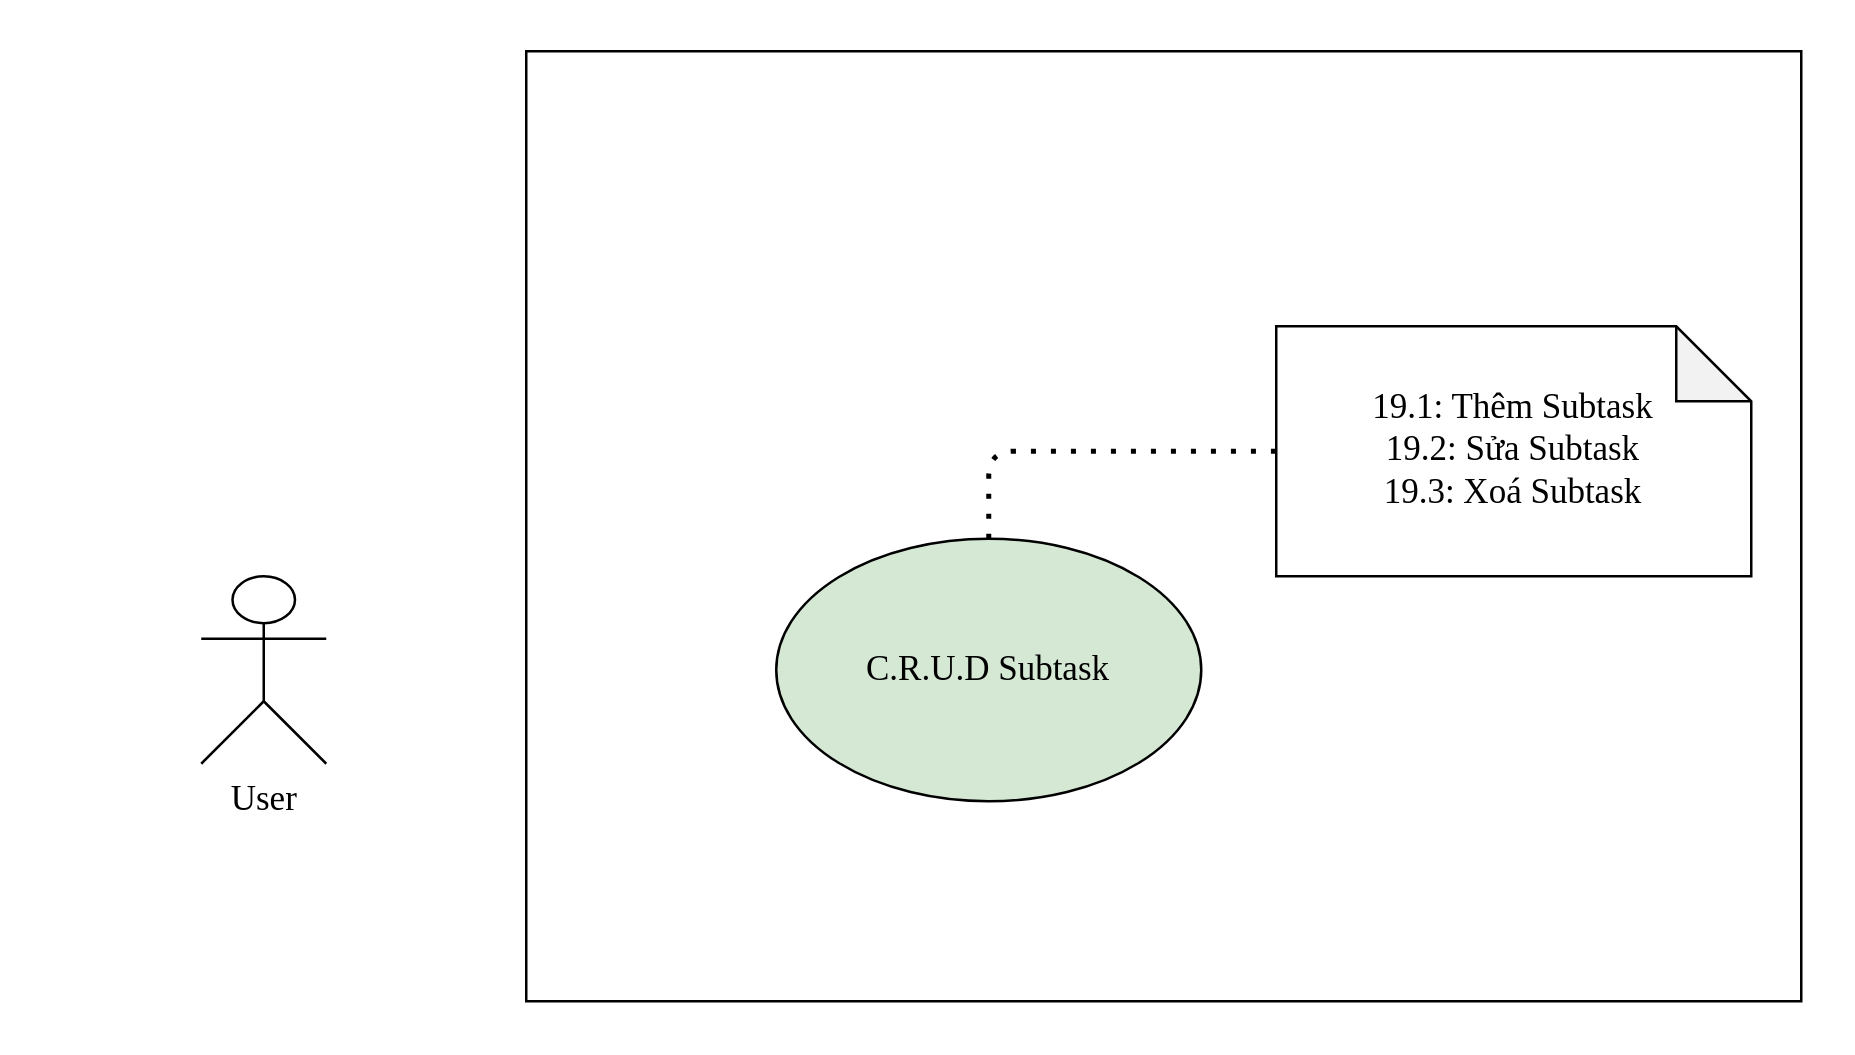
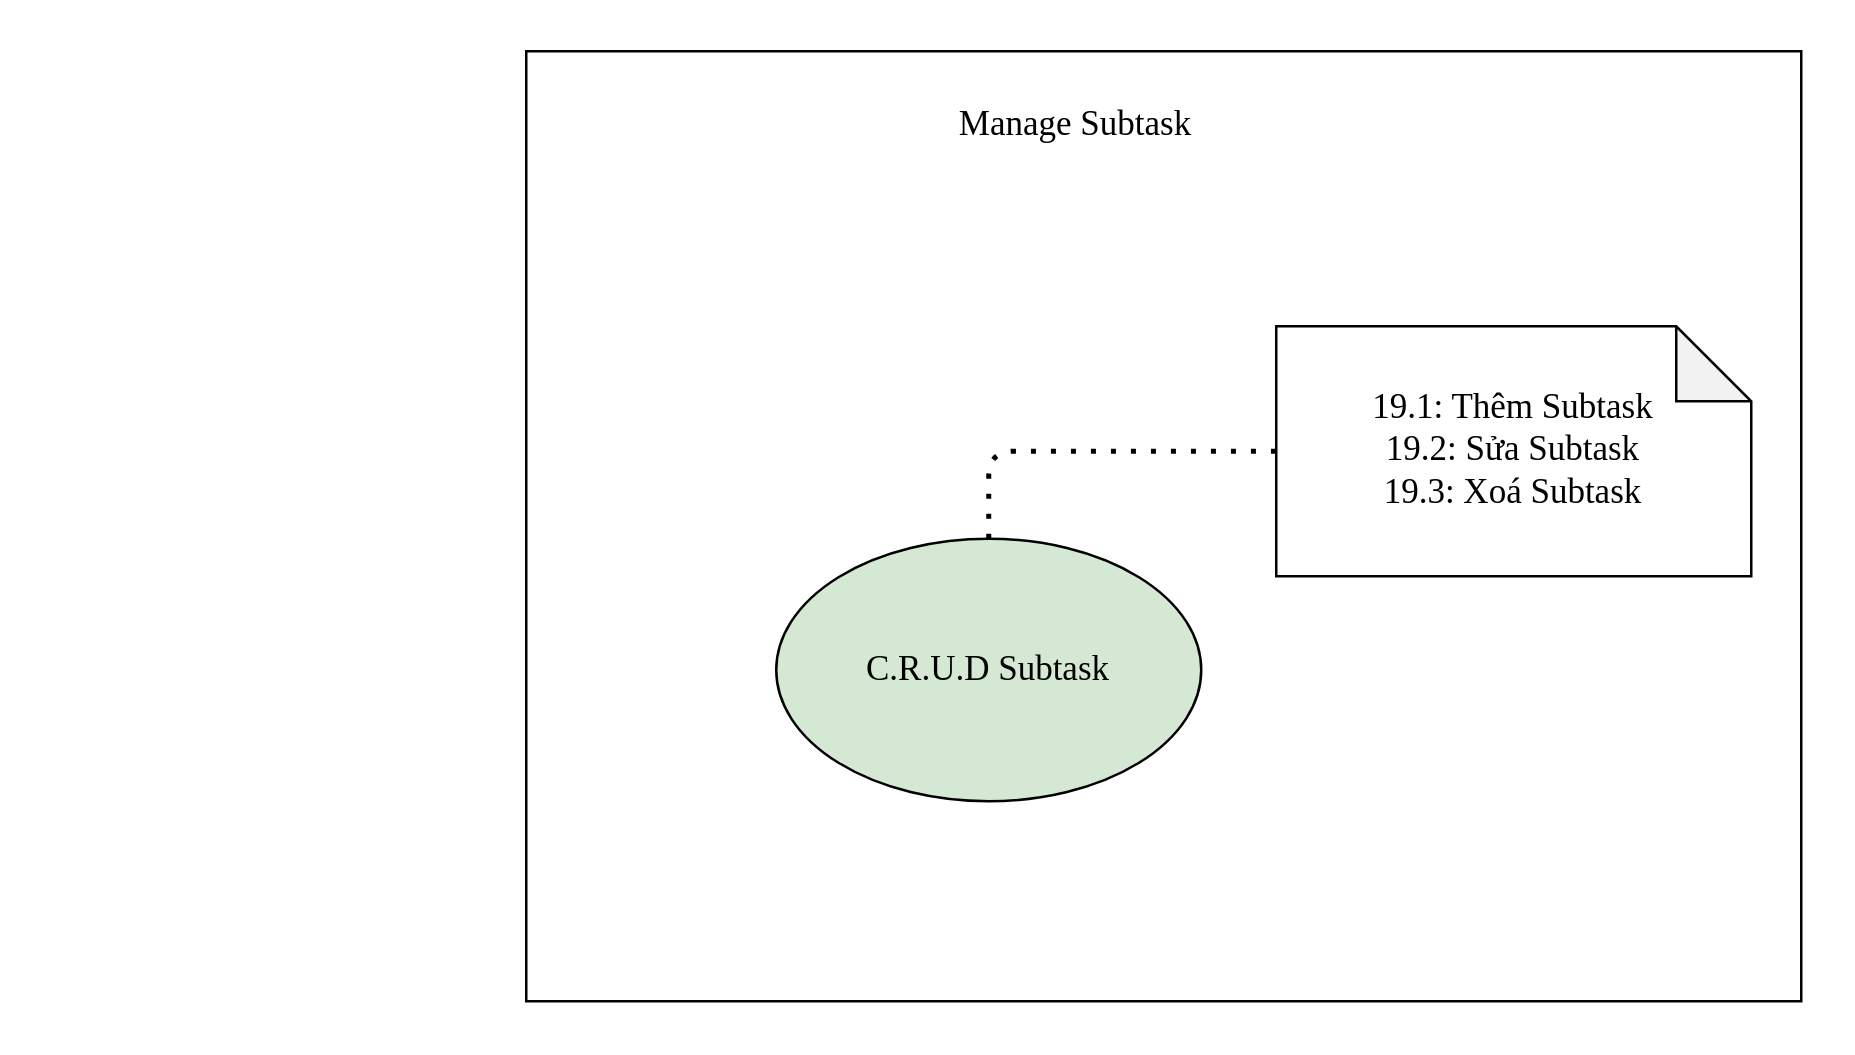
  <mxCell id="0" />
  <mxCell id="1" parent="0" />
  <mxCell id="2" value="" style="group" parent="1" vertex="1" connectable="0"><mxGeometry x="20" y="20" width="700" height="380" as="geometry" /></mxCell>
  <mxCell id="3" value="" style="rounded=0;whiteSpace=wrap;html=1;fillColor=none;fontFamily=Verdana;fontSize=14;" parent="2" vertex="1"><mxGeometry x="190" width="510" height="380" as="geometry" /></mxCell>
  <mxCell id="4" value="" style="group;fontFamily=Verdana;fontSize=14;" parent="2" vertex="1" connectable="0"><mxGeometry y="110" width="680" height="190" as="geometry" /></mxCell>
- <mxCell id="5" value="User" style="shape=umlActor;verticalLabelPosition=bottom;verticalAlign=top;html=1;outlineConnect=0;fontFamily=Verdana;fontSize=14;" parent="4" vertex="1"><mxGeometry x="60" y="100" width="50" height="75" as="geometry" /></mxCell>
  <mxCell id="6" value="C.R.U.D Subtask" style="ellipse;whiteSpace=wrap;html=1;fontFamily=Verdana;fontSize=14;fillColor=#d5e8d4;" parent="4" vertex="1"><mxGeometry x="290" y="85" width="170" height="105" as="geometry" /></mxCell>
  <mxCell id="7" value="19.1: Thêm Subtask&lt;br&gt;19.2: Sửa Subtask&lt;br&gt;19.3: Xoá Subtask" style="shape=note;whiteSpace=wrap;html=1;backgroundOutline=1;darkOpacity=0.05;fontFamily=Verdana;fontSize=14;" parent="4" vertex="1"><mxGeometry x="490" width="190" height="100" as="geometry" /></mxCell>
  <mxCell id="8" value="" style="endArrow=none;dashed=1;html=1;dashPattern=1 3;strokeWidth=2;entryX=0;entryY=0.5;entryDx=0;entryDy=0;entryPerimeter=0;exitX=0.5;exitY=0;exitDx=0;exitDy=0;edgeStyle=orthogonalEdgeStyle;fontFamily=Verdana;fontSize=14;" parent="4" source="6" target="7" edge="1"><mxGeometry width="50" height="50" relative="1" as="geometry"><mxPoint x="270" y="80" as="sourcePoint" /><mxPoint x="320" y="30" as="targetPoint" /></mxGeometry></mxCell>
+ <mxCell id="9" value="Manage Subtask" style="text;html=1;strokeColor=none;fillColor=none;align=center;verticalAlign=middle;whiteSpace=wrap;rounded=0;fontFamily=Verdana;fontSize=14;" parent="2" vertex="1"><mxGeometry x="340" y="20" width="140" height="20" as="geometry" /></mxCell>
